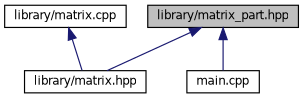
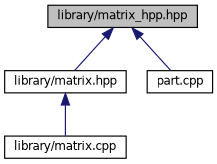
  digraph {
    node [color=black fillcolor=white fontname=Helvetica fontsize=10 shape=record style=filled]
    edge [color=midnightblue dir=back fontname=Helvetica fontsize=10 labelfontname=Helvetica labelfontsize=10 style=solid]
-   n1 [fillcolor=grey75 fontcolor=black height=0.2 label="library/matrix_part.hpp" width=0.4]
+   n1 [fillcolor=grey75 fontcolor=black height=0.2 label="library/matrix_hpp.hpp" width=0.4]
    n2 [height=0.2 label="library/matrix.hpp" width=0.4]
-   n3 [height=0.2 label="main.cpp" width=0.4]
+   n3 [height=0.2 label="part.cpp" width=0.4]
    n4 [height=0.2 label="library/matrix.cpp" width=0.4]
    n1 -> n2
    n1 -> n3
-   n4 -> n2
+   n2 -> n4
  }
